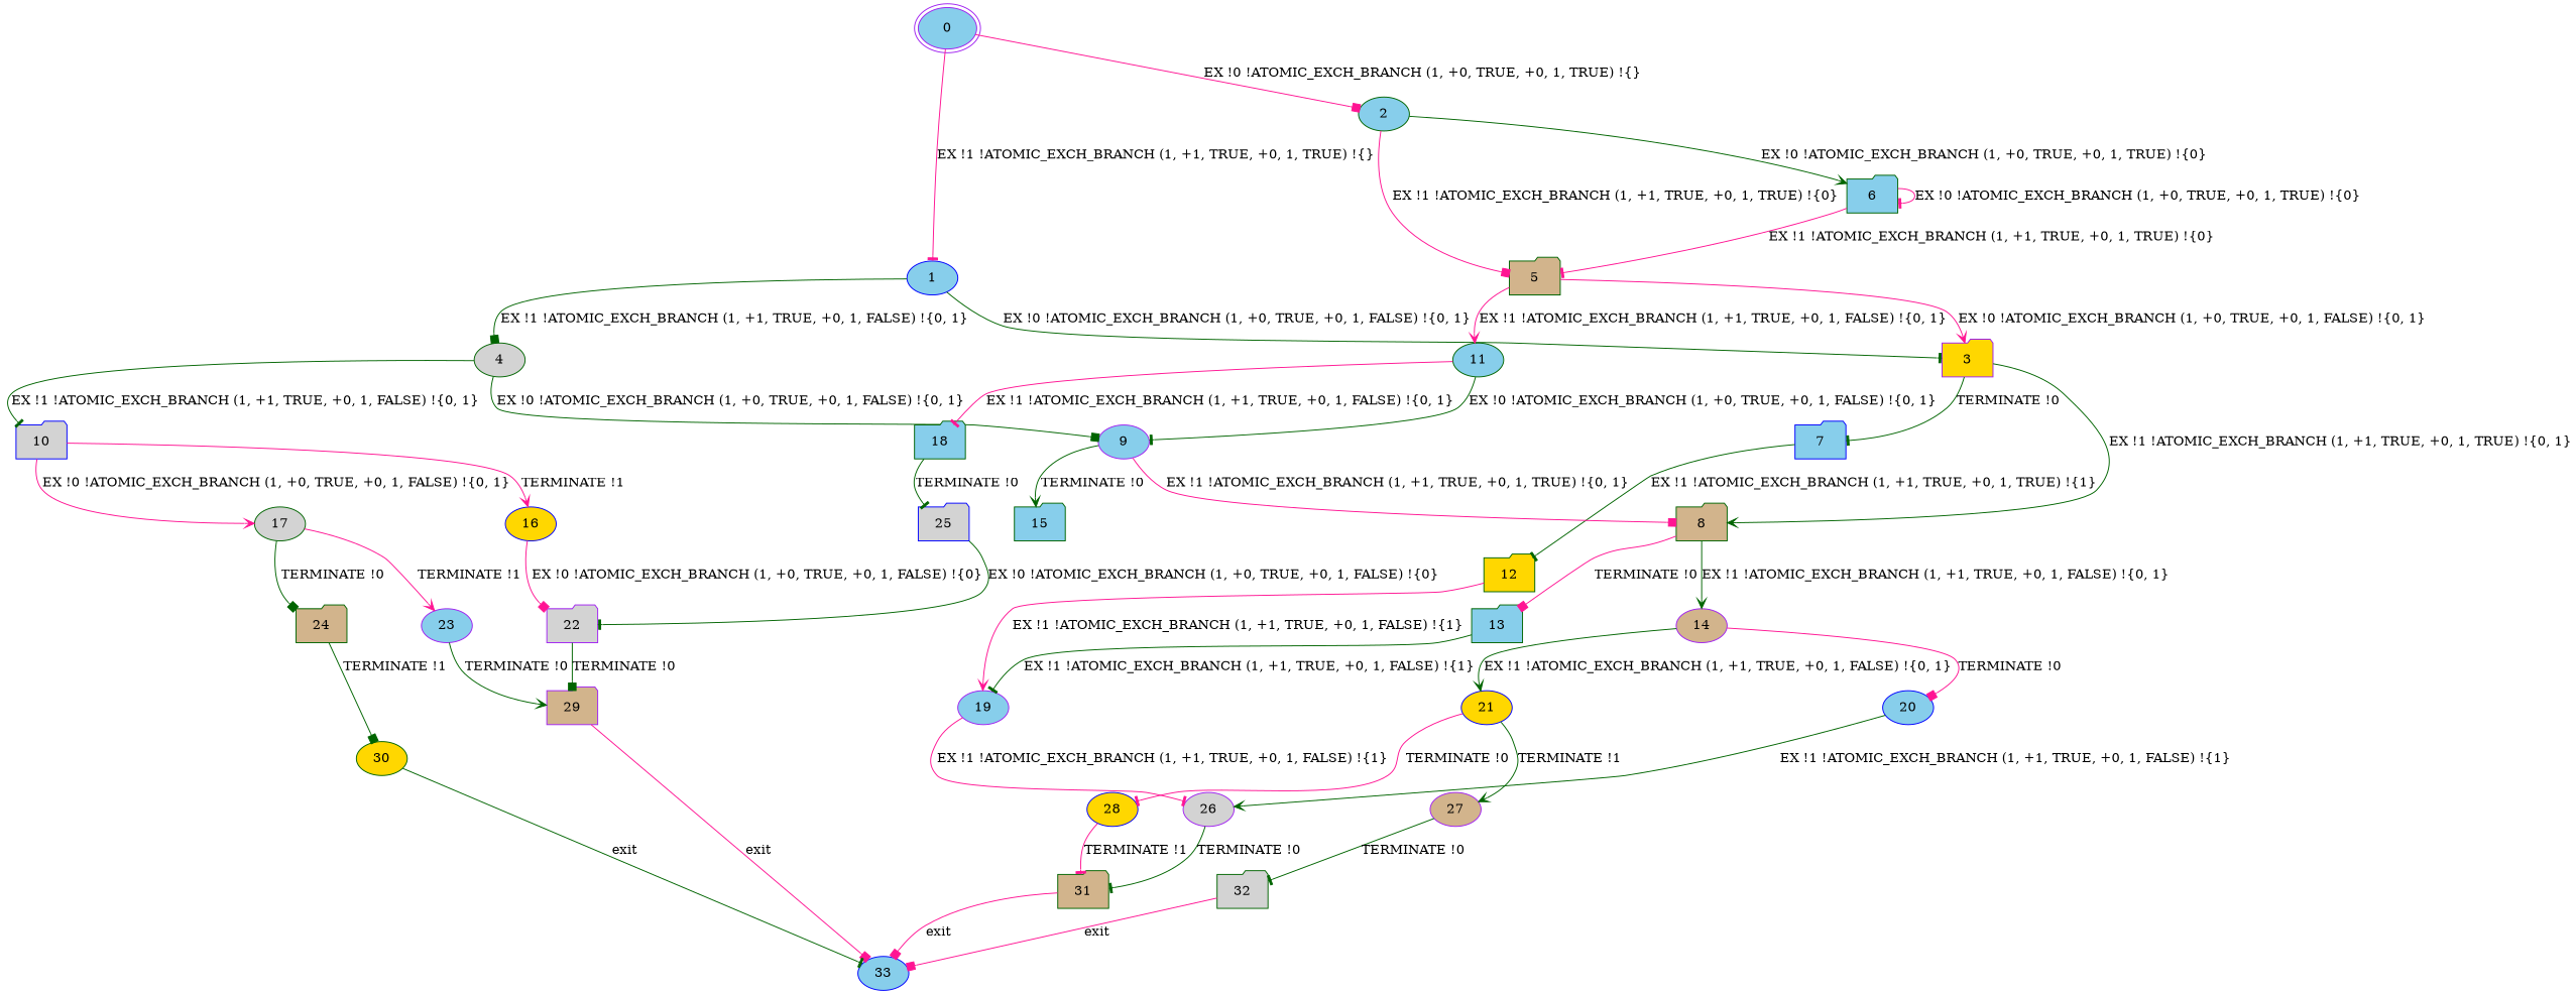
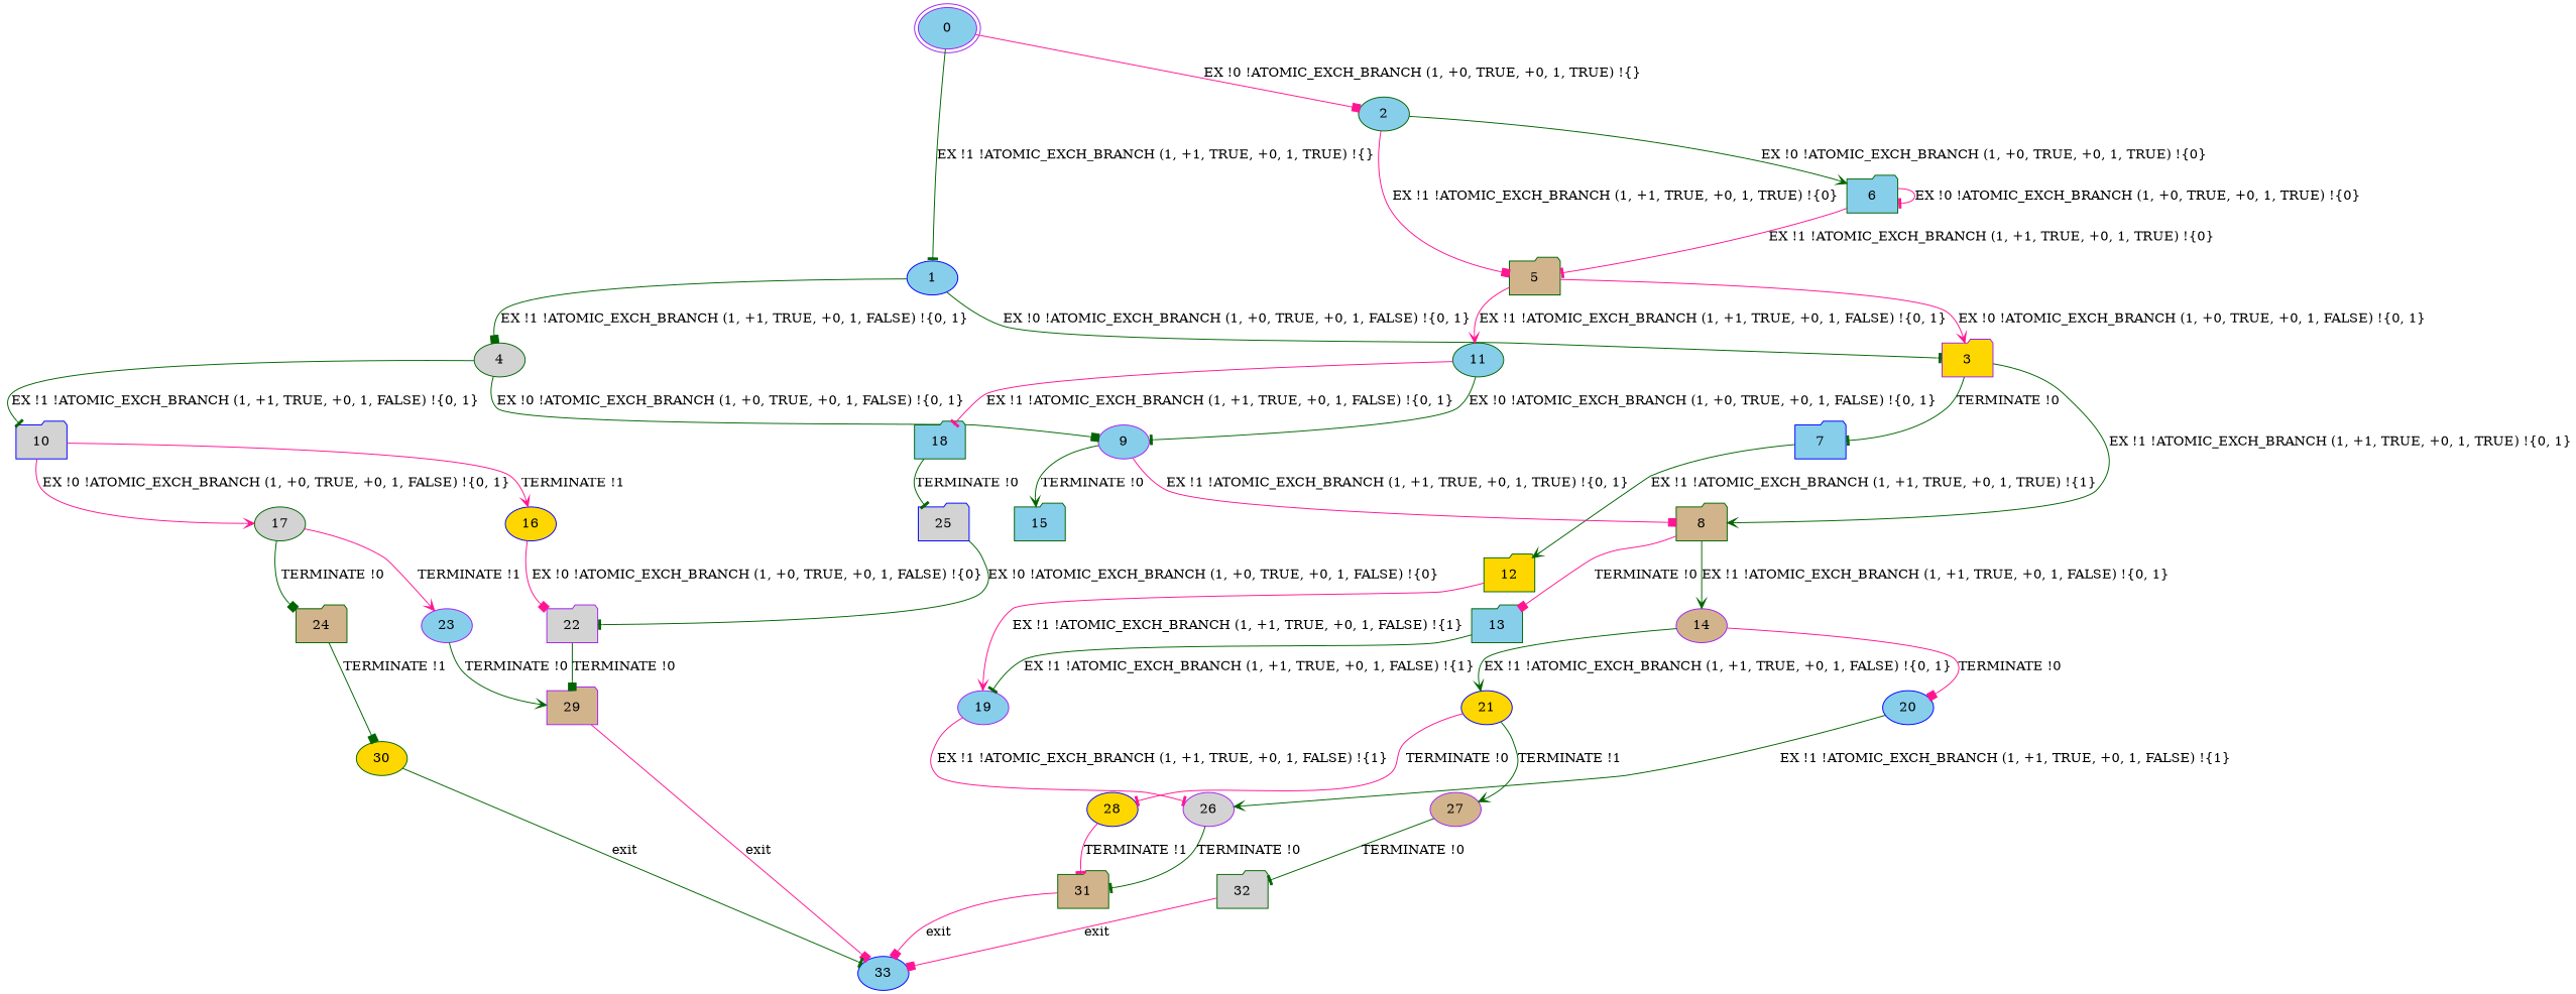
  digraph {
    node [color=darkgreen fillcolor=skyblue shape=ellipse style=filled]
    edge [arrowhead=tee color=darkgreen]
    0 [color=purple peripheries=2]
    1 [color=blue]
    2
    3 [color=purple fillcolor=gold shape=folder]
    4 [fillcolor=lightgrey]
    5 [fillcolor=tan shape=folder]
    6 [shape=folder]
    7 [color=blue shape=folder]
    8 [fillcolor=tan shape=folder]
    9 [color=purple]
    10 [color=blue fillcolor=lightgrey shape=folder]
    11
    12 [fillcolor=gold shape=folder]
    13 [shape=folder]
    14 [color=purple fillcolor=tan]
    15 [shape=folder]
    16 [color=blue fillcolor=gold]
    17 [fillcolor=lightgrey]
    18 [shape=folder]
    19 [color=purple]
    20 [color=blue]
    21 [color=blue fillcolor=gold]
    22 [color=purple fillcolor=lightgrey shape=folder]
    23 [color=purple]
    24 [fillcolor=tan shape=folder]
    25 [color=blue fillcolor=lightgrey shape=folder]
    26 [color=purple fillcolor=lightgrey]
    27 [color=purple fillcolor=tan]
    28 [color=blue fillcolor=gold]
    29 [color=purple fillcolor=tan shape=folder]
    30 [fillcolor=gold]
    31 [fillcolor=tan shape=folder]
    32 [fillcolor=lightgrey shape=folder]
    33 [color=blue]
-   0 -> 1 [color=deeppink label="EX !1 !ATOMIC_EXCH_BRANCH (1, +1, TRUE, +0, 1, TRUE) !{}"]
+   0 -> 1 [label="EX !1 !ATOMIC_EXCH_BRANCH (1, +1, TRUE, +0, 1, TRUE) !{}"]
    0 -> 2 [arrowhead=box color=deeppink label="EX !0 !ATOMIC_EXCH_BRANCH (1, +0, TRUE, +0, 1, TRUE) !{}"]
    1 -> 3 [label="EX !0 !ATOMIC_EXCH_BRANCH (1, +0, TRUE, +0, 1, FALSE) !{0, 1}"]
    1 -> 4 [arrowhead=box label="EX !1 !ATOMIC_EXCH_BRANCH (1, +1, TRUE, +0, 1, FALSE) !{0, 1}"]
    2 -> 5 [arrowhead=box color=deeppink label="EX !1 !ATOMIC_EXCH_BRANCH (1, +1, TRUE, +0, 1, TRUE) !{0}"]
    2 -> 6 [arrowhead=vee label="EX !0 !ATOMIC_EXCH_BRANCH (1, +0, TRUE, +0, 1, TRUE) !{0}"]
    3 -> 7 [label="TERMINATE !0"]
    3 -> 8 [arrowhead=vee label="EX !1 !ATOMIC_EXCH_BRANCH (1, +1, TRUE, +0, 1, TRUE) !{0, 1}"]
    4 -> 9 [arrowhead=box label="EX !0 !ATOMIC_EXCH_BRANCH (1, +0, TRUE, +0, 1, FALSE) !{0, 1}"]
    4 -> 10 [label="EX !1 !ATOMIC_EXCH_BRANCH (1, +1, TRUE, +0, 1, FALSE) !{0, 1}"]
    5 -> 3 [arrowhead=vee color=deeppink label="EX !0 !ATOMIC_EXCH_BRANCH (1, +0, TRUE, +0, 1, FALSE) !{0, 1}"]
    5 -> 11 [arrowhead=vee color=deeppink label="EX !1 !ATOMIC_EXCH_BRANCH (1, +1, TRUE, +0, 1, FALSE) !{0, 1}"]
    6 -> 5 [color=deeppink label="EX !1 !ATOMIC_EXCH_BRANCH (1, +1, TRUE, +0, 1, TRUE) !{0}"]
    6 -> 6 [color=deeppink label="EX !0 !ATOMIC_EXCH_BRANCH (1, +0, TRUE, +0, 1, TRUE) !{0}"]
-   7 -> 12 [label="EX !1 !ATOMIC_EXCH_BRANCH (1, +1, TRUE, +0, 1, TRUE) !{1}"]
+   7 -> 12 [arrowhead=vee label="EX !1 !ATOMIC_EXCH_BRANCH (1, +1, TRUE, +0, 1, TRUE) !{1}"]
    8 -> 13 [arrowhead=box color=deeppink label="TERMINATE !0"]
    8 -> 14 [arrowhead=vee label="EX !1 !ATOMIC_EXCH_BRANCH (1, +1, TRUE, +0, 1, FALSE) !{0, 1}"]
    9 -> 8 [arrowhead=box color=deeppink label="EX !1 !ATOMIC_EXCH_BRANCH (1, +1, TRUE, +0, 1, TRUE) !{0, 1}"]
    9 -> 15 [arrowhead=vee label="TERMINATE !0"]
    10 -> 16 [arrowhead=vee color=deeppink label="TERMINATE !1"]
    10 -> 17 [arrowhead=vee color=deeppink label="EX !0 !ATOMIC_EXCH_BRANCH (1, +0, TRUE, +0, 1, FALSE) !{0, 1}"]
    11 -> 9 [label="EX !0 !ATOMIC_EXCH_BRANCH (1, +0, TRUE, +0, 1, FALSE) !{0, 1}"]
    11 -> 18 [color=deeppink label="EX !1 !ATOMIC_EXCH_BRANCH (1, +1, TRUE, +0, 1, FALSE) !{0, 1}"]
    12 -> 19 [arrowhead=vee color=deeppink label="EX !1 !ATOMIC_EXCH_BRANCH (1, +1, TRUE, +0, 1, FALSE) !{1}"]
    13 -> 19 [label="EX !1 !ATOMIC_EXCH_BRANCH (1, +1, TRUE, +0, 1, FALSE) !{1}"]
    14 -> 20 [arrowhead=box color=deeppink label="TERMINATE !0"]
    14 -> 21 [arrowhead=vee label="EX !1 !ATOMIC_EXCH_BRANCH (1, +1, TRUE, +0, 1, FALSE) !{0, 1}"]
    16 -> 22 [arrowhead=box color=deeppink label="EX !0 !ATOMIC_EXCH_BRANCH (1, +0, TRUE, +0, 1, FALSE) !{0}"]
    17 -> 23 [arrowhead=vee color=deeppink label="TERMINATE !1"]
    17 -> 24 [arrowhead=box label="TERMINATE !0"]
    18 -> 25 [label="TERMINATE !0"]
    19 -> 26 [color=deeppink label="EX !1 !ATOMIC_EXCH_BRANCH (1, +1, TRUE, +0, 1, FALSE) !{1}"]
    20 -> 26 [arrowhead=vee label="EX !1 !ATOMIC_EXCH_BRANCH (1, +1, TRUE, +0, 1, FALSE) !{1}"]
    21 -> 27 [arrowhead=vee label="TERMINATE !1"]
    21 -> 28 [color=deeppink label="TERMINATE !0"]
    22 -> 29 [arrowhead=box label="TERMINATE !0"]
    23 -> 29 [arrowhead=vee label="TERMINATE !0"]
    24 -> 30 [arrowhead=box label="TERMINATE !1"]
    25 -> 22 [label="EX !0 !ATOMIC_EXCH_BRANCH (1, +0, TRUE, +0, 1, FALSE) !{0}"]
    26 -> 31 [label="TERMINATE !0"]
    27 -> 32 [label="TERMINATE !0"]
    28 -> 31 [color=deeppink label="TERMINATE !1"]
    29 -> 33 [arrowhead=box color=deeppink label=exit]
    30 -> 33 [label=exit]
    31 -> 33 [arrowhead=box color=deeppink label=exit]
    32 -> 33 [arrowhead=box color=deeppink label=exit]
  }
